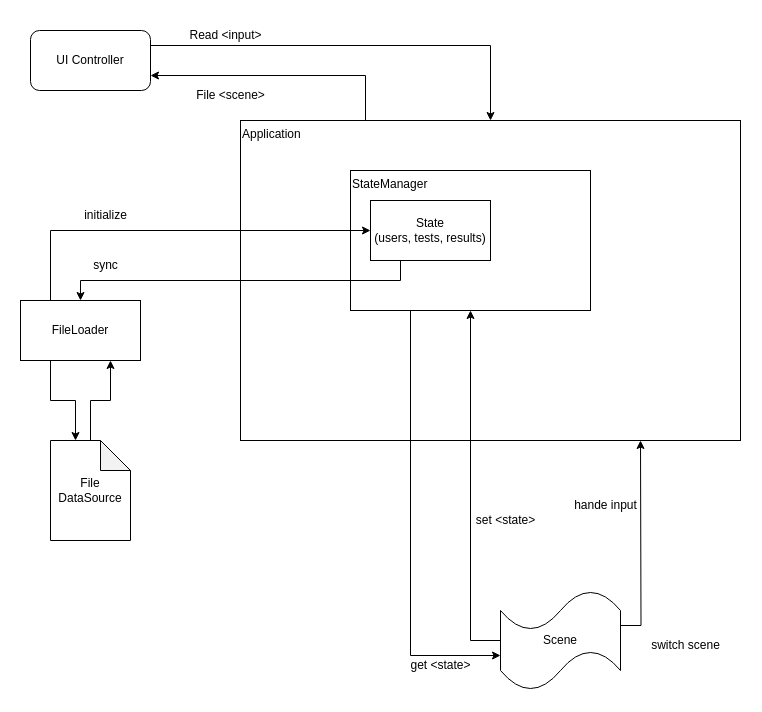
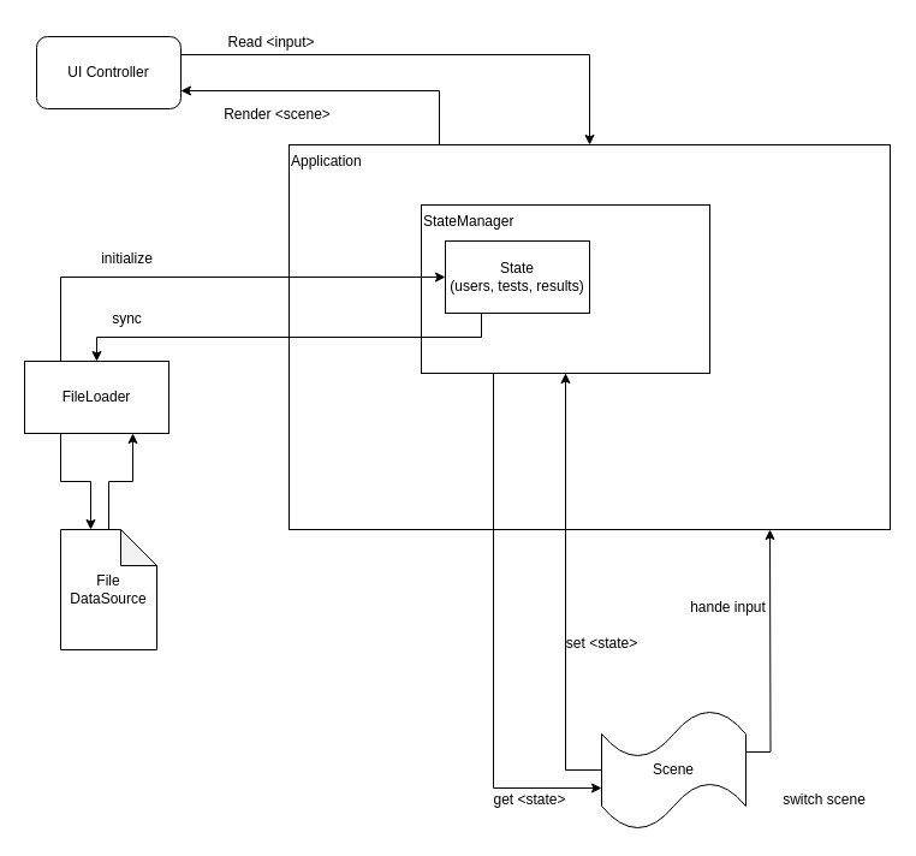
  <mxCell id="0" />
  <mxCell id="1" parent="0" />
  <mxCell id="2" style="edgeStyle=orthogonalEdgeStyle;rounded=0;orthogonalLoop=1;jettySize=auto;html=1;exitX=0.25;exitY=0;exitDx=0;exitDy=0;entryX=1;entryY=0.75;entryDx=0;entryDy=0;startArrow=none;startFill=0;" parent="1" source="3" target="21" edge="1"><mxGeometry relative="1" as="geometry" /></mxCell>
  <mxCell id="3" value="Application" style="rounded=0;whiteSpace=wrap;html=1;align=left;verticalAlign=top;" parent="1" vertex="1"><mxGeometry x="240" y="120" width="500" height="320" as="geometry" /></mxCell>
  <mxCell id="4" style="edgeStyle=orthogonalEdgeStyle;rounded=0;orthogonalLoop=1;jettySize=auto;html=1;exitX=0.25;exitY=1;exitDx=0;exitDy=0;entryX=0;entryY=0.65;entryDx=0;entryDy=0;entryPerimeter=0;startArrow=none;startFill=0;" parent="1" source="5" target="17" edge="1"><mxGeometry relative="1" as="geometry" /></mxCell>
  <mxCell id="5" value="StateManager" style="rounded=0;whiteSpace=wrap;html=1;align=left;verticalAlign=top;" parent="1" vertex="1"><mxGeometry x="350" y="170" width="240" height="140" as="geometry" /></mxCell>
  <mxCell id="6" style="edgeStyle=orthogonalEdgeStyle;rounded=0;orthogonalLoop=1;jettySize=auto;html=1;exitX=0.25;exitY=1;exitDx=0;exitDy=0;entryX=0.5;entryY=0;entryDx=0;entryDy=0;" parent="1" source="7" target="10" edge="1"><mxGeometry relative="1" as="geometry" /></mxCell>
  <mxCell id="7" value="State&lt;br&gt;(users, tests, results)" style="whiteSpace=wrap;html=1;rounded=0;" parent="1" vertex="1"><mxGeometry x="370" y="200" width="120" height="60" as="geometry" /></mxCell>
  <mxCell id="8" style="edgeStyle=orthogonalEdgeStyle;rounded=0;orthogonalLoop=1;jettySize=auto;html=1;exitX=0.25;exitY=1;exitDx=0;exitDy=0;entryX=0;entryY=0;entryDx=25;entryDy=0;entryPerimeter=0;" parent="1" source="10" target="12" edge="1"><mxGeometry relative="1" as="geometry" /></mxCell>
  <mxCell id="9" style="edgeStyle=orthogonalEdgeStyle;rounded=0;orthogonalLoop=1;jettySize=auto;html=1;exitX=0.25;exitY=0;exitDx=0;exitDy=0;entryX=0;entryY=0.5;entryDx=0;entryDy=0;" parent="1" source="10" target="7" edge="1"><mxGeometry relative="1" as="geometry" /></mxCell>
  <mxCell id="10" value="FileLoader" style="rounded=0;whiteSpace=wrap;html=1;" parent="1" vertex="1"><mxGeometry x="20" y="300" width="120" height="60" as="geometry" /></mxCell>
  <mxCell id="11" style="edgeStyle=orthogonalEdgeStyle;rounded=0;orthogonalLoop=1;jettySize=auto;html=1;exitX=0.5;exitY=0;exitDx=0;exitDy=0;exitPerimeter=0;entryX=0.75;entryY=1;entryDx=0;entryDy=0;" parent="1" source="12" target="10" edge="1"><mxGeometry relative="1" as="geometry" /></mxCell>
  <mxCell id="12" value="File&lt;br&gt;DataSource" style="shape=note;whiteSpace=wrap;html=1;backgroundOutline=1;darkOpacity=0.05;" parent="1" vertex="1"><mxGeometry x="50" y="440" width="80" height="100" as="geometry" /></mxCell>
  <mxCell id="13" value="initialize" style="text;html=1;align=center;verticalAlign=middle;resizable=0;points=[];autosize=1;strokeColor=none;fillColor=none;" parent="1" vertex="1"><mxGeometry x="70" y="200" width="70" height="30" as="geometry" /></mxCell>
  <mxCell id="14" value="sync" style="text;html=1;align=center;verticalAlign=middle;resizable=0;points=[];autosize=1;strokeColor=none;fillColor=none;" parent="1" vertex="1"><mxGeometry x="80" y="250" width="50" height="30" as="geometry" /></mxCell>
  <mxCell id="15" style="edgeStyle=orthogonalEdgeStyle;rounded=0;orthogonalLoop=1;jettySize=auto;html=1;exitX=0;exitY=0.5;exitDx=0;exitDy=0;exitPerimeter=0;startArrow=none;startFill=0;" parent="1" source="17" target="5" edge="1"><mxGeometry relative="1" as="geometry" /></mxCell>
  <mxCell id="16" style="edgeStyle=orthogonalEdgeStyle;rounded=0;orthogonalLoop=1;jettySize=auto;html=1;exitX=1;exitY=0.35;exitDx=0;exitDy=0;exitPerimeter=0;startArrow=none;startFill=0;" parent="1" source="17" edge="1"><mxGeometry relative="1" as="geometry"><mxPoint x="640" y="440" as="targetPoint" /></mxGeometry></mxCell>
  <mxCell id="17" value="Scene" style="shape=tape;whiteSpace=wrap;html=1;" parent="1" vertex="1"><mxGeometry x="500" y="590" width="120" height="100" as="geometry" /></mxCell>
  <mxCell id="18" value="get &amp;lt;state&amp;gt;" style="text;html=1;align=center;verticalAlign=middle;resizable=0;points=[];autosize=1;strokeColor=none;fillColor=none;" parent="1" vertex="1"><mxGeometry x="400" y="650" width="80" height="30" as="geometry" /></mxCell>
- <mxCell id="19" value="set &amp;lt;state&amp;gt;" style="text;html=1;align=center;verticalAlign=middle;resizable=0;points=[];autosize=1;strokeColor=none;fillColor=none;" parent="1" vertex="1"><mxGeometry x="465" y="505" width="80" height="30" as="geometry" /></mxCell>
+ <mxCell id="19" value="set &amp;lt;state&amp;gt;" style="text;html=1;align=center;verticalAlign=middle;resizable=0;points=[];autosize=1;strokeColor=none;fillColor=none;" parent="1" vertex="1"><mxGeometry x="460" y="520" width="80" height="30" as="geometry" /></mxCell>
  <mxCell id="20" style="edgeStyle=orthogonalEdgeStyle;rounded=0;orthogonalLoop=1;jettySize=auto;html=1;exitX=1;exitY=0.25;exitDx=0;exitDy=0;startArrow=none;startFill=0;" parent="1" source="21" target="3" edge="1"><mxGeometry relative="1" as="geometry" /></mxCell>
  <mxCell id="21" value="UI Controller" style="whiteSpace=wrap;html=1;rounded=1;" parent="1" vertex="1"><mxGeometry x="30" y="30" width="120" height="60" as="geometry" /></mxCell>
- <mxCell id="22" value="File &amp;lt;scene&amp;gt;" style="text;html=1;align=center;verticalAlign=middle;resizable=0;points=[];autosize=1;strokeColor=none;fillColor=none;" parent="1" vertex="1"><mxGeometry x="175" y="80" width="110" height="30" as="geometry" /></mxCell>
+ <mxCell id="22" value="Render &amp;lt;scene&amp;gt;" style="text;html=1;align=center;verticalAlign=middle;resizable=0;points=[];autosize=1;strokeColor=none;fillColor=none;" parent="1" vertex="1"><mxGeometry x="175" y="80" width="110" height="30" as="geometry" /></mxCell>
  <mxCell id="23" value="Read &amp;lt;input&amp;gt;" style="text;html=1;align=center;verticalAlign=middle;resizable=0;points=[];autosize=1;strokeColor=none;fillColor=none;" parent="1" vertex="1"><mxGeometry x="175" y="20" width="100" height="30" as="geometry" /></mxCell>
  <mxCell id="24" value="hande input" style="text;html=1;align=center;verticalAlign=middle;resizable=0;points=[];autosize=1;strokeColor=none;fillColor=none;" parent="1" vertex="1"><mxGeometry x="560" y="490" width="90" height="30" as="geometry" /></mxCell>
- <mxCell id="25" value="switch scene" style="text;html=1;align=center;verticalAlign=middle;resizable=0;points=[];autosize=1;strokeColor=none;fillColor=none;" parent="1" vertex="1"><mxGeometry x="640" y="630" width="90" height="30" as="geometry" /></mxCell>
+ <mxCell id="25" value="switch scene" style="text;html=1;align=center;verticalAlign=middle;resizable=0;points=[];autosize=1;strokeColor=none;fillColor=none;" parent="1" vertex="1"><mxGeometry x="640" y="650" width="90" height="30" as="geometry" /></mxCell>
